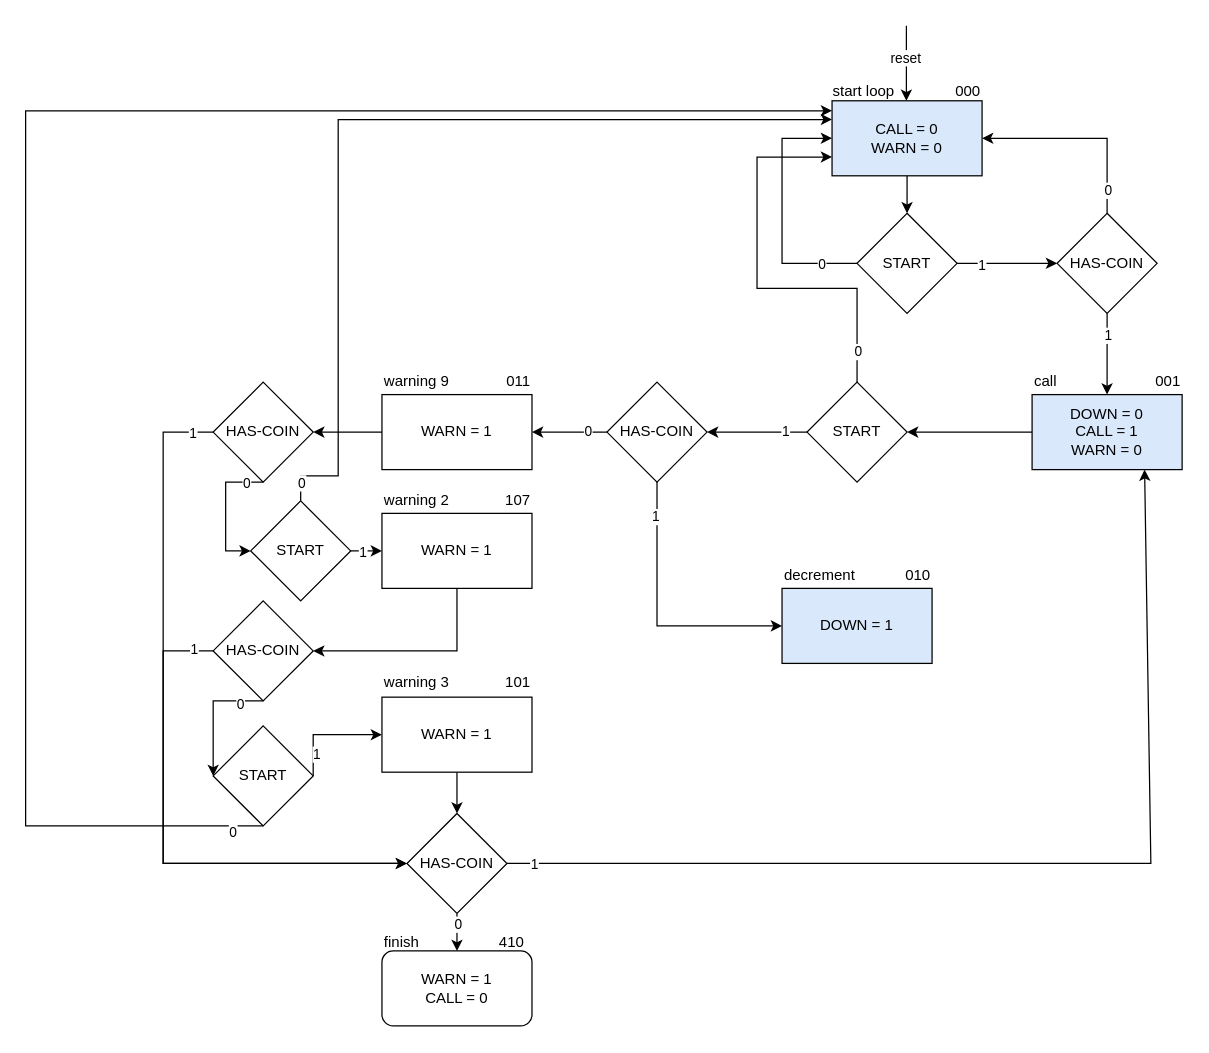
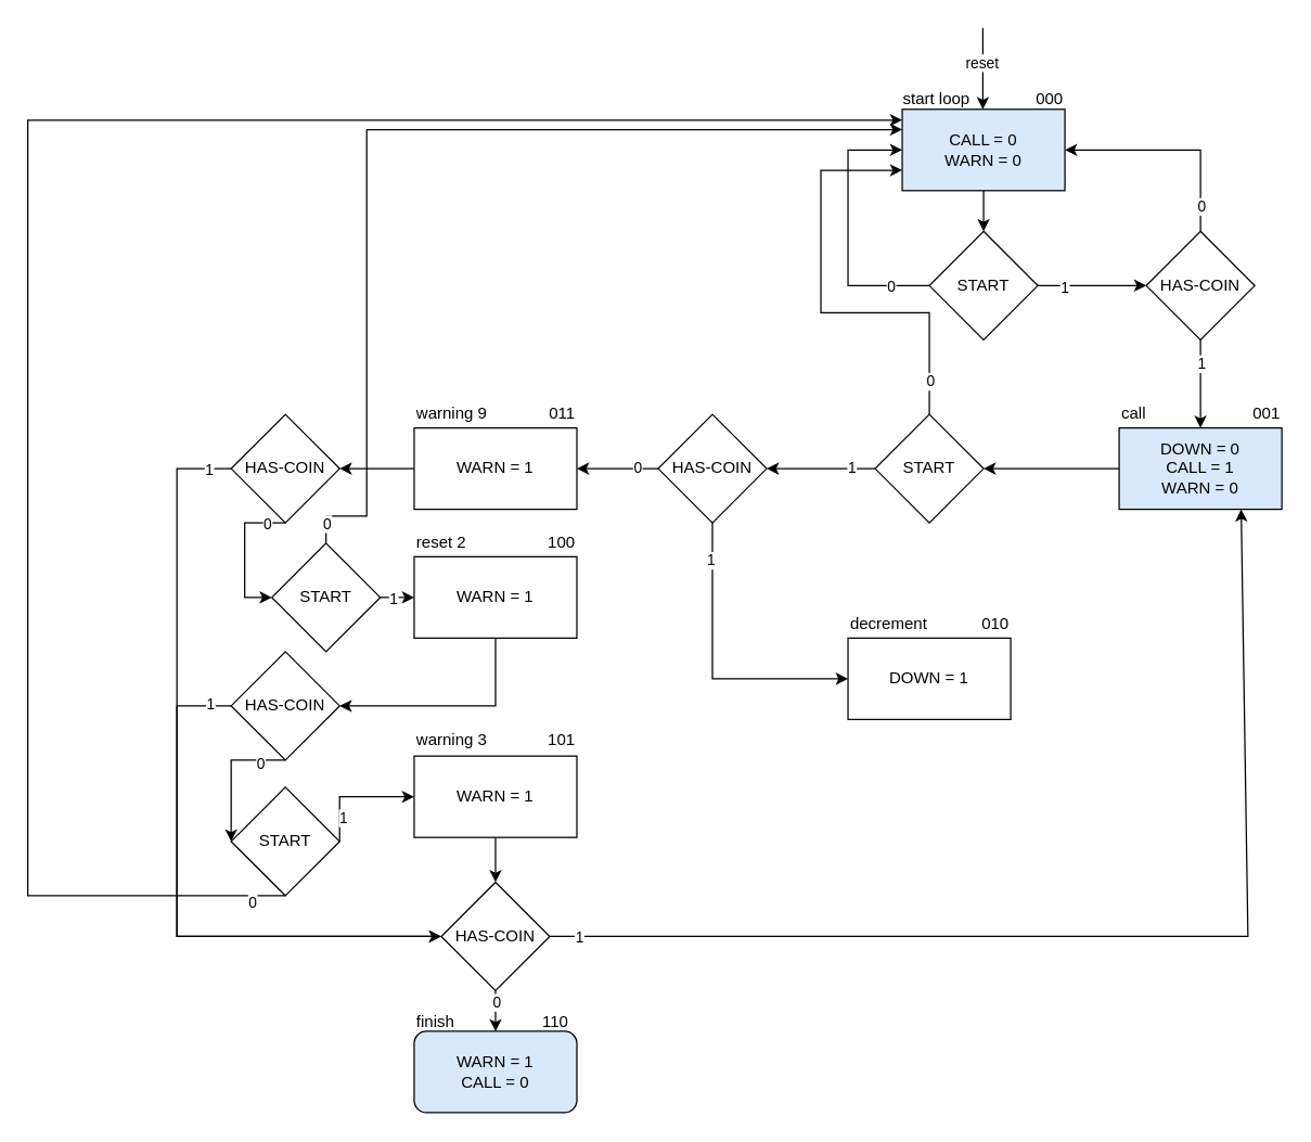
  <mxCell id="0" />
  <mxCell id="1" parent="0" />
  <mxCell id="2" value="" style="edgeStyle=orthogonalEdgeStyle;rounded=0;orthogonalLoop=1;jettySize=auto;html=1;" edge="1" parent="1" source="3" target="10"><mxGeometry relative="1" as="geometry" /></mxCell>
  <mxCell id="3" value="CALL = 0&lt;div&gt;WARN = 0&lt;/div&gt;" style="rounded=0;whiteSpace=wrap;html=1;fillColor=#dae8fc;" vertex="1" parent="1"><mxGeometry x="665" y="80" width="120" height="60" as="geometry" /></mxCell>
  <mxCell id="4" value="" style="endArrow=classic;html=1;rounded=0;" edge="1" parent="1"><mxGeometry width="50" height="50" relative="1" as="geometry"><mxPoint x="724.47" y="20" as="sourcePoint" /><mxPoint x="724.47" y="80" as="targetPoint" /></mxGeometry></mxCell>
  <mxCell id="5" value="reset" style="edgeLabel;html=1;align=center;verticalAlign=middle;resizable=0;points=[];" vertex="1" connectable="0" parent="4"><mxGeometry x="-0.181" y="-1" relative="1" as="geometry"><mxPoint as="offset" /></mxGeometry></mxCell>
  <mxCell id="6" style="edgeStyle=none;rounded=0;orthogonalLoop=1;jettySize=auto;html=1;entryX=0;entryY=0.5;entryDx=0;entryDy=0;" edge="1" parent="1" source="10" target="3"><mxGeometry relative="1" as="geometry"><Array as="points"><mxPoint x="625" y="210" /><mxPoint x="625" y="110" /></Array></mxGeometry></mxCell>
  <mxCell id="7" value="0" style="edgeLabel;html=1;align=center;verticalAlign=middle;resizable=0;points=[];" vertex="1" connectable="0" parent="6"><mxGeometry x="-0.71" relative="1" as="geometry"><mxPoint as="offset" /></mxGeometry></mxCell>
  <mxCell id="8" value="" style="edgeStyle=none;rounded=0;orthogonalLoop=1;jettySize=auto;html=1;" edge="1" parent="1" source="10" target="17"><mxGeometry relative="1" as="geometry" /></mxCell>
  <mxCell id="9" value="1" style="edgeLabel;html=1;align=center;verticalAlign=middle;resizable=0;points=[];" vertex="1" connectable="0" parent="8"><mxGeometry x="-0.514" y="-1" relative="1" as="geometry"><mxPoint as="offset" /></mxGeometry></mxCell>
  <mxCell id="10" value="START" style="rhombus;whiteSpace=wrap;html=1;" vertex="1" parent="1"><mxGeometry x="685" y="170" width="80" height="80" as="geometry" /></mxCell>
  <mxCell id="11" value="" style="edgeStyle=none;rounded=0;orthogonalLoop=1;jettySize=auto;html=1;" edge="1" parent="1" source="12" target="23"><mxGeometry relative="1" as="geometry" /></mxCell>
  <mxCell id="12" value="DOWN = 0&lt;div&gt;CALL = 1&lt;/div&gt;&lt;div&gt;WARN = 0&lt;/div&gt;" style="whiteSpace=wrap;html=1;fillColor=#dae8fc;" vertex="1" parent="1"><mxGeometry x="825" y="315" width="120" height="60" as="geometry" /></mxCell>
  <mxCell id="13" style="edgeStyle=none;rounded=0;orthogonalLoop=1;jettySize=auto;html=1;entryX=1;entryY=0.5;entryDx=0;entryDy=0;" edge="1" parent="1" source="17" target="3"><mxGeometry relative="1" as="geometry"><Array as="points"><mxPoint x="885" y="110" /></Array></mxGeometry></mxCell>
  <mxCell id="14" value="0" style="edgeLabel;html=1;align=center;verticalAlign=middle;resizable=0;points=[];" vertex="1" connectable="0" parent="13"><mxGeometry x="-0.761" relative="1" as="geometry"><mxPoint as="offset" /></mxGeometry></mxCell>
  <mxCell id="15" style="edgeStyle=none;rounded=0;orthogonalLoop=1;jettySize=auto;html=1;entryX=0.5;entryY=0;entryDx=0;entryDy=0;" edge="1" parent="1" source="17" target="12"><mxGeometry relative="1" as="geometry" /></mxCell>
  <mxCell id="16" value="1" style="edgeLabel;html=1;align=center;verticalAlign=middle;resizable=0;points=[];" vertex="1" connectable="0" parent="15"><mxGeometry x="-0.488" relative="1" as="geometry"><mxPoint as="offset" /></mxGeometry></mxCell>
  <mxCell id="17" value="HAS-COIN" style="rhombus;whiteSpace=wrap;html=1;" vertex="1" parent="1"><mxGeometry x="845" y="170" width="80" height="80" as="geometry" /></mxCell>
  <mxCell id="18" value="start loop" style="text;html=1;align=center;verticalAlign=middle;resizable=0;points=[];autosize=1;strokeColor=none;fillColor=none;" vertex="1" parent="1"><mxGeometry x="655" y="58" width="70" height="30" as="geometry" /></mxCell>
  <mxCell id="19" style="edgeStyle=none;rounded=0;orthogonalLoop=1;jettySize=auto;html=1;entryX=0;entryY=0.75;entryDx=0;entryDy=0;" edge="1" parent="1" source="23" target="3"><mxGeometry relative="1" as="geometry"><Array as="points"><mxPoint x="685" y="230" /><mxPoint x="605" y="230" /><mxPoint x="605" y="125" /></Array></mxGeometry></mxCell>
  <mxCell id="20" value="0" style="edgeLabel;html=1;align=center;verticalAlign=middle;resizable=0;points=[];" vertex="1" connectable="0" parent="19"><mxGeometry x="-0.843" relative="1" as="geometry"><mxPoint as="offset" /></mxGeometry></mxCell>
  <mxCell id="21" value="" style="edgeStyle=none;rounded=0;orthogonalLoop=1;jettySize=auto;html=1;" edge="1" parent="1" source="23" target="30"><mxGeometry relative="1" as="geometry" /></mxCell>
  <mxCell id="22" value="1" style="edgeLabel;html=1;align=center;verticalAlign=middle;resizable=0;points=[];" vertex="1" connectable="0" parent="21"><mxGeometry x="-0.538" y="-1" relative="1" as="geometry"><mxPoint as="offset" /></mxGeometry></mxCell>
  <mxCell id="23" value="START" style="rhombus;whiteSpace=wrap;html=1;" vertex="1" parent="1"><mxGeometry x="645" y="305" width="80" height="80" as="geometry" /></mxCell>
- <mxCell id="24" value="DOWN = 1" style="whiteSpace=wrap;html=1;fillColor=#dae8fc;" vertex="1" parent="1"><mxGeometry x="625" y="470" width="120" height="60" as="geometry" /></mxCell>
+ <mxCell id="24" value="DOWN = 1" style="whiteSpace=wrap;html=1;" vertex="1" parent="1"><mxGeometry x="625" y="470" width="120" height="60" as="geometry" /></mxCell>
  <mxCell id="25" value="decrement" style="text;html=1;align=left;verticalAlign=middle;resizable=0;points=[];autosize=1;strokeColor=none;fillColor=none;" vertex="1" parent="1"><mxGeometry x="625" y="445" width="80" height="30" as="geometry" /></mxCell>
  <mxCell id="26" style="edgeStyle=none;rounded=0;orthogonalLoop=1;jettySize=auto;html=1;exitX=0.5;exitY=1;exitDx=0;exitDy=0;entryX=0;entryY=0.5;entryDx=0;entryDy=0;" edge="1" parent="1" source="30" target="24"><mxGeometry relative="1" as="geometry"><Array as="points"><mxPoint x="525" y="500" /></Array></mxGeometry></mxCell>
  <mxCell id="27" value="1" style="edgeLabel;html=1;align=center;verticalAlign=middle;resizable=0;points=[];" vertex="1" connectable="0" parent="26"><mxGeometry x="-0.753" y="-2" relative="1" as="geometry"><mxPoint as="offset" /></mxGeometry></mxCell>
  <mxCell id="28" value="" style="edgeStyle=none;rounded=0;orthogonalLoop=1;jettySize=auto;html=1;" edge="1" parent="1" source="30" target="32"><mxGeometry relative="1" as="geometry" /></mxCell>
  <mxCell id="29" value="0" style="edgeLabel;html=1;align=center;verticalAlign=middle;resizable=0;points=[];" vertex="1" connectable="0" parent="28"><mxGeometry x="-0.454" y="-1" relative="1" as="geometry"><mxPoint as="offset" /></mxGeometry></mxCell>
  <mxCell id="30" value="HAS-COIN" style="rhombus;whiteSpace=wrap;html=1;" vertex="1" parent="1"><mxGeometry x="485" y="305" width="80" height="80" as="geometry" /></mxCell>
  <mxCell id="31" value="" style="edgeStyle=none;rounded=0;orthogonalLoop=1;jettySize=auto;html=1;" edge="1" parent="1" source="32" target="45"><mxGeometry relative="1" as="geometry" /></mxCell>
  <mxCell id="32" value="WARN = 1" style="whiteSpace=wrap;html=1;" vertex="1" parent="1"><mxGeometry x="305" y="315" width="120" height="60" as="geometry" /></mxCell>
  <mxCell id="33" value="warning 9" style="text;html=1;align=left;verticalAlign=middle;resizable=0;points=[];autosize=1;strokeColor=none;fillColor=none;" vertex="1" parent="1"><mxGeometry x="305" y="290" width="80" height="30" as="geometry" /></mxCell>
  <mxCell id="34" value="call" style="text;html=1;align=left;verticalAlign=middle;resizable=0;points=[];autosize=1;strokeColor=none;fillColor=none;" vertex="1" parent="1"><mxGeometry x="825" y="290" width="40" height="30" as="geometry" /></mxCell>
  <mxCell id="35" style="edgeStyle=none;rounded=0;orthogonalLoop=1;jettySize=auto;html=1;exitX=0.5;exitY=1;exitDx=0;exitDy=0;entryX=1;entryY=0.5;entryDx=0;entryDy=0;" edge="1" parent="1" source="36" target="50"><mxGeometry relative="1" as="geometry"><mxPoint x="240" y="550" as="targetPoint" /><mxPoint x="365" y="490" as="sourcePoint" /><Array as="points"><mxPoint x="365" y="520" /></Array></mxGeometry></mxCell>
  <mxCell id="36" value="WARN = 1" style="whiteSpace=wrap;html=1;" vertex="1" parent="1"><mxGeometry x="305" y="410" width="120" height="60" as="geometry" /></mxCell>
- <mxCell id="37" value="warning 2" style="text;html=1;align=left;verticalAlign=middle;resizable=0;points=[];autosize=1;strokeColor=none;fillColor=none;" vertex="1" parent="1"><mxGeometry x="305" y="385" width="80" height="30" as="geometry" /></mxCell>
+ <mxCell id="37" value="reset 2" style="text;html=1;align=left;verticalAlign=middle;resizable=0;points=[];autosize=1;strokeColor=none;fillColor=none;" vertex="1" parent="1"><mxGeometry x="305" y="385" width="80" height="30" as="geometry" /></mxCell>
  <mxCell id="38" value="" style="edgeStyle=none;rounded=0;orthogonalLoop=1;jettySize=auto;html=1;" edge="1" parent="1" source="39" target="55"><mxGeometry relative="1" as="geometry" /></mxCell>
  <mxCell id="39" value="WARN = 1" style="whiteSpace=wrap;html=1;" vertex="1" parent="1"><mxGeometry x="305" y="557" width="120" height="60" as="geometry" /></mxCell>
  <mxCell id="40" value="warning 3" style="text;html=1;align=left;verticalAlign=middle;resizable=0;points=[];autosize=1;strokeColor=none;fillColor=none;" vertex="1" parent="1"><mxGeometry x="305" y="530" width="80" height="30" as="geometry" /></mxCell>
  <mxCell id="41" style="edgeStyle=none;rounded=0;orthogonalLoop=1;jettySize=auto;html=1;exitX=0.5;exitY=1;exitDx=0;exitDy=0;entryX=0;entryY=0.5;entryDx=0;entryDy=0;" edge="1" parent="1" source="45" target="69"><mxGeometry relative="1" as="geometry"><mxPoint x="180" y="430" as="targetPoint" /><Array as="points"><mxPoint x="180" y="385" /><mxPoint x="180" y="440" /></Array></mxGeometry></mxCell>
  <mxCell id="42" value="0" style="edgeLabel;html=1;align=center;verticalAlign=middle;resizable=0;points=[];" vertex="1" connectable="0" parent="41"><mxGeometry x="-0.727" relative="1" as="geometry"><mxPoint as="offset" /></mxGeometry></mxCell>
  <mxCell id="43" style="edgeStyle=none;rounded=0;orthogonalLoop=1;jettySize=auto;html=1;exitX=0;exitY=0.5;exitDx=0;exitDy=0;entryX=0;entryY=0.5;entryDx=0;entryDy=0;" edge="1" parent="1" source="45" target="55"><mxGeometry relative="1" as="geometry"><Array as="points"><mxPoint x="130" y="345" /><mxPoint x="130" y="690" /></Array></mxGeometry></mxCell>
  <mxCell id="44" value="1" style="edgeLabel;html=1;align=center;verticalAlign=middle;resizable=0;points=[];" vertex="1" connectable="0" parent="43"><mxGeometry x="-0.943" relative="1" as="geometry"><mxPoint as="offset" /></mxGeometry></mxCell>
  <mxCell id="45" value="HAS-COIN" style="rhombus;whiteSpace=wrap;html=1;" vertex="1" parent="1"><mxGeometry x="170" y="305" width="80" height="80" as="geometry" /></mxCell>
  <mxCell id="46" style="edgeStyle=none;rounded=0;orthogonalLoop=1;jettySize=auto;html=1;exitX=0;exitY=0.5;exitDx=0;exitDy=0;entryX=0;entryY=0.5;entryDx=0;entryDy=0;" edge="1" parent="1" source="50" target="55"><mxGeometry relative="1" as="geometry"><Array as="points"><mxPoint x="130" y="520" /><mxPoint x="130" y="690" /></Array></mxGeometry></mxCell>
  <mxCell id="47" value="1" style="edgeLabel;html=1;align=center;verticalAlign=middle;resizable=0;points=[];" vertex="1" connectable="0" parent="46"><mxGeometry x="-0.921" y="-2" relative="1" as="geometry"><mxPoint as="offset" /></mxGeometry></mxCell>
  <mxCell id="48" style="edgeStyle=none;rounded=0;orthogonalLoop=1;jettySize=auto;html=1;exitX=0.5;exitY=1;exitDx=0;exitDy=0;entryX=0;entryY=0.5;entryDx=0;entryDy=0;" edge="1" parent="1" source="50" target="74"><mxGeometry relative="1" as="geometry"><Array as="points"><mxPoint x="170" y="560" /></Array></mxGeometry></mxCell>
  <mxCell id="49" value="0" style="edgeLabel;html=1;align=center;verticalAlign=middle;resizable=0;points=[];" vertex="1" connectable="0" parent="48"><mxGeometry x="-0.616" y="2" relative="1" as="geometry"><mxPoint as="offset" /></mxGeometry></mxCell>
  <mxCell id="50" value="HAS-COIN" style="rhombus;whiteSpace=wrap;html=1;" vertex="1" parent="1"><mxGeometry x="170" y="480" width="80" height="80" as="geometry" /></mxCell>
  <mxCell id="51" value="" style="edgeStyle=none;rounded=0;orthogonalLoop=1;jettySize=auto;html=1;" edge="1" parent="1" source="55" target="56"><mxGeometry relative="1" as="geometry" /></mxCell>
  <mxCell id="52" value="0" style="edgeLabel;html=1;align=center;verticalAlign=middle;resizable=0;points=[];" vertex="1" connectable="0" parent="51"><mxGeometry x="-0.467" relative="1" as="geometry"><mxPoint as="offset" /></mxGeometry></mxCell>
  <mxCell id="53" style="edgeStyle=none;rounded=0;orthogonalLoop=1;jettySize=auto;html=1;exitX=1;exitY=0.5;exitDx=0;exitDy=0;entryX=0.75;entryY=1;entryDx=0;entryDy=0;" edge="1" parent="1" source="55" target="12"><mxGeometry relative="1" as="geometry"><Array as="points"><mxPoint x="920" y="690" /></Array></mxGeometry></mxCell>
  <mxCell id="54" value="1" style="edgeLabel;html=1;align=center;verticalAlign=middle;resizable=0;points=[];" vertex="1" connectable="0" parent="53"><mxGeometry x="-0.95" relative="1" as="geometry"><mxPoint as="offset" /></mxGeometry></mxCell>
  <mxCell id="55" value="HAS-COIN" style="rhombus;whiteSpace=wrap;html=1;" vertex="1" parent="1"><mxGeometry x="325" y="650" width="80" height="80" as="geometry" /></mxCell>
- <mxCell id="56" value="&lt;div&gt;WARN = 1&lt;/div&gt;CALL = 0" style="whiteSpace=wrap;html=1;rounded=1;" vertex="1" parent="1"><mxGeometry x="305" y="760" width="120" height="60" as="geometry" /></mxCell>
+ <mxCell id="56" value="&lt;div&gt;WARN = 1&lt;/div&gt;CALL = 0" style="whiteSpace=wrap;html=1;rounded=1;fillColor=#dae8fc;" vertex="1" parent="1"><mxGeometry x="305" y="760" width="120" height="60" as="geometry" /></mxCell>
  <mxCell id="57" value="finish" style="text;html=1;align=left;verticalAlign=middle;resizable=0;points=[];autosize=1;strokeColor=none;fillColor=none;" vertex="1" parent="1"><mxGeometry x="305" y="738" width="50" height="30" as="geometry" /></mxCell>
  <mxCell id="58" value="000" style="text;html=1;align=right;verticalAlign=middle;resizable=0;points=[];autosize=1;strokeColor=none;fillColor=none;" vertex="1" parent="1"><mxGeometry x="745" y="58" width="40" height="30" as="geometry" /></mxCell>
  <mxCell id="59" value="001" style="text;html=1;align=right;verticalAlign=middle;resizable=0;points=[];autosize=1;strokeColor=none;fillColor=none;" vertex="1" parent="1"><mxGeometry x="905" y="290" width="40" height="30" as="geometry" /></mxCell>
  <mxCell id="60" value="010" style="text;html=1;align=right;verticalAlign=middle;resizable=0;points=[];autosize=1;strokeColor=none;fillColor=none;" vertex="1" parent="1"><mxGeometry x="705" y="445" width="40" height="30" as="geometry" /></mxCell>
  <mxCell id="61" value="011" style="text;html=1;align=right;verticalAlign=middle;resizable=0;points=[];autosize=1;strokeColor=none;fillColor=none;" vertex="1" parent="1"><mxGeometry x="385" y="290" width="40" height="30" as="geometry" /></mxCell>
- <mxCell id="62" value="107" style="text;html=1;align=right;verticalAlign=middle;resizable=0;points=[];autosize=1;strokeColor=none;fillColor=none;" vertex="1" parent="1"><mxGeometry x="385" y="385" width="40" height="30" as="geometry" /></mxCell>
+ <mxCell id="62" value="100" style="text;html=1;align=right;verticalAlign=middle;resizable=0;points=[];autosize=1;strokeColor=none;fillColor=none;" vertex="1" parent="1"><mxGeometry x="385" y="385" width="40" height="30" as="geometry" /></mxCell>
  <mxCell id="63" value="101" style="text;html=1;align=right;verticalAlign=middle;resizable=0;points=[];autosize=1;strokeColor=none;fillColor=none;" vertex="1" parent="1"><mxGeometry x="385" y="530" width="40" height="30" as="geometry" /></mxCell>
- <mxCell id="64" value="410" style="text;html=1;align=right;verticalAlign=middle;resizable=0;points=[];autosize=1;strokeColor=none;fillColor=none;" vertex="1" parent="1"><mxGeometry x="380" y="738" width="40" height="30" as="geometry" /></mxCell>
+ <mxCell id="64" value="110" style="text;html=1;align=right;verticalAlign=middle;resizable=0;points=[];autosize=1;strokeColor=none;fillColor=none;" vertex="1" parent="1"><mxGeometry x="380" y="738" width="40" height="30" as="geometry" /></mxCell>
  <mxCell id="65" style="edgeStyle=none;rounded=0;orthogonalLoop=1;jettySize=auto;html=1;exitX=1;exitY=0.5;exitDx=0;exitDy=0;entryX=0;entryY=0.5;entryDx=0;entryDy=0;" edge="1" parent="1" source="69" target="36"><mxGeometry relative="1" as="geometry" /></mxCell>
  <mxCell id="66" value="1" style="edgeLabel;html=1;align=center;verticalAlign=middle;resizable=0;points=[];" vertex="1" connectable="0" parent="65"><mxGeometry x="-0.316" relative="1" as="geometry"><mxPoint as="offset" /></mxGeometry></mxCell>
  <mxCell id="67" style="edgeStyle=none;rounded=0;orthogonalLoop=1;jettySize=auto;html=1;exitX=0.5;exitY=0;exitDx=0;exitDy=0;entryX=0;entryY=0.25;entryDx=0;entryDy=0;" edge="1" parent="1" source="69" target="3"><mxGeometry relative="1" as="geometry"><Array as="points"><mxPoint x="240" y="380" /><mxPoint x="270" y="380" /><mxPoint x="270" y="95" /></Array></mxGeometry></mxCell>
  <mxCell id="68" value="0" style="edgeLabel;html=1;align=center;verticalAlign=middle;resizable=0;points=[];" vertex="1" connectable="0" parent="67"><mxGeometry x="-0.96" relative="1" as="geometry"><mxPoint as="offset" /></mxGeometry></mxCell>
  <mxCell id="69" value="START" style="rhombus;whiteSpace=wrap;html=1;" vertex="1" parent="1"><mxGeometry x="200" y="400" width="80" height="80" as="geometry" /></mxCell>
  <mxCell id="70" style="edgeStyle=none;rounded=0;orthogonalLoop=1;jettySize=auto;html=1;exitX=1;exitY=0.5;exitDx=0;exitDy=0;entryX=0;entryY=0.5;entryDx=0;entryDy=0;" edge="1" parent="1" source="74" target="39"><mxGeometry relative="1" as="geometry"><Array as="points"><mxPoint x="250" y="587" /></Array></mxGeometry></mxCell>
  <mxCell id="71" value="1" style="edgeLabel;html=1;align=center;verticalAlign=middle;resizable=0;points=[];" vertex="1" connectable="0" parent="70"><mxGeometry x="-0.581" y="-2" relative="1" as="geometry"><mxPoint as="offset" /></mxGeometry></mxCell>
  <mxCell id="72" style="edgeStyle=none;rounded=0;orthogonalLoop=1;jettySize=auto;html=1;exitX=0.5;exitY=1;exitDx=0;exitDy=0;entryX=0;entryY=0.25;entryDx=0;entryDy=0;" edge="1" parent="1" source="74"><mxGeometry relative="1" as="geometry"><mxPoint x="210" y="653" as="sourcePoint" /><mxPoint x="665" y="88" as="targetPoint" /><Array as="points"><mxPoint x="20" y="660" /><mxPoint x="20" y="88" /></Array></mxGeometry></mxCell>
  <mxCell id="73" value="0" style="edgeLabel;html=1;align=center;verticalAlign=middle;resizable=0;points=[];" vertex="1" connectable="0" parent="72"><mxGeometry x="-0.965" y="4" relative="1" as="geometry"><mxPoint as="offset" /></mxGeometry></mxCell>
  <mxCell id="74" value="START" style="rhombus;whiteSpace=wrap;html=1;" vertex="1" parent="1"><mxGeometry x="170" y="580" width="80" height="80" as="geometry" /></mxCell>
